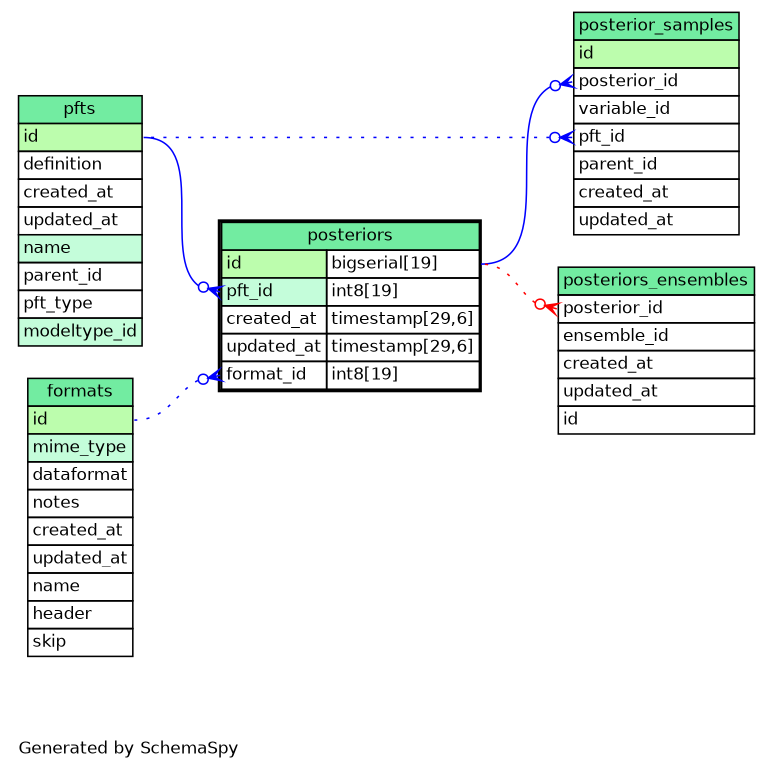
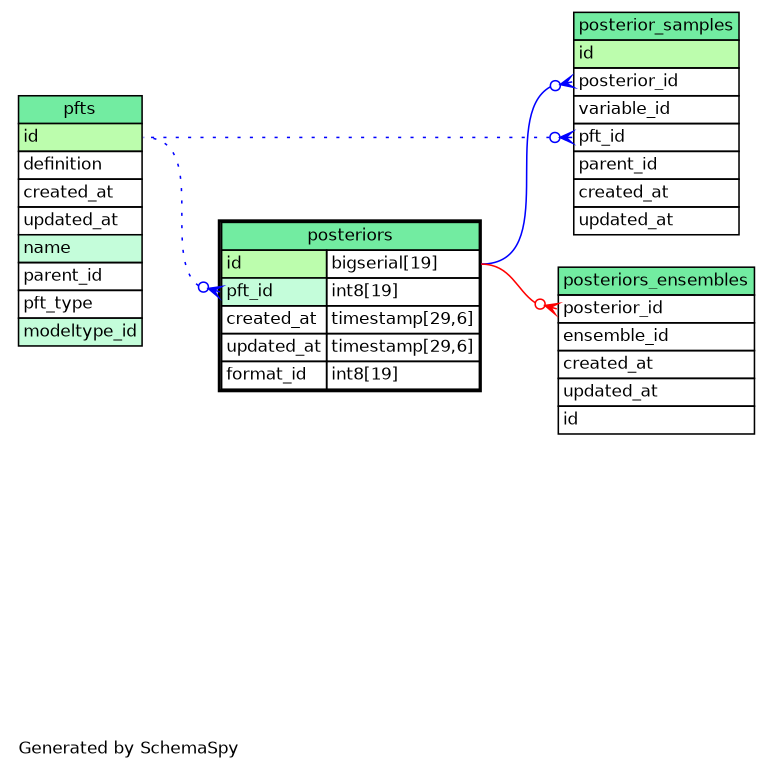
  digraph {
    bgcolor="#ffffff"
    fontname=Helvetica
    fontsize=11
    label="\nGenerated by SchemaSpy"
    labeljust=l
    nodesep=0.18
    rankdir=RL
    ranksep=0.46
    node [fontname=Helvetica fontsize=11 shape=plaintext]
    edge [arrowhead=none arrowsize=0.8 arrowtail=crowodot color=blue dir=back headport="id:e" style=dotted tailport="pft_id:w"]
    n1 [label=<     <TABLE BORDER="0" CELLBORDER="1" CELLSPACING="0" BGCOLOR="#FFFFFF">       <TR><TD COLSPAN="4" BGCOLOR="#72ECA1" ALIGN="CENTER">posterior_samples</TD></TR>       <TR><TD PORT="id" COLSPAN="4" BGCOLOR="#bcfdad !important" ALIGN="LEFT">id</TD></TR>       <TR><TD PORT="posterior_id" COLSPAN="4" ALIGN="LEFT">posterior_id</TD></TR>       <TR><TD PORT="variable_id" COLSPAN="4" ALIGN="LEFT">variable_id</TD></TR>       <TR><TD PORT="pft_id" COLSPAN="4" ALIGN="LEFT">pft_id</TD></TR>       <TR><TD PORT="parent_id" COLSPAN="4" ALIGN="LEFT">parent_id</TD></TR>       <TR><TD PORT="created_at" COLSPAN="4" ALIGN="LEFT">created_at</TD></TR>       <TR><TD PORT="updated_at" COLSPAN="4" ALIGN="LEFT">updated_at</TD></TR>     </TABLE>>]
    n2 [label=<     <TABLE BORDER="0" CELLBORDER="1" CELLSPACING="0" BGCOLOR="#FFFFFF">       <TR><TD COLSPAN="4" BGCOLOR="#72ECA1" ALIGN="CENTER">pfts</TD></TR>       <TR><TD PORT="id" COLSPAN="4" BGCOLOR="#bcfdad !important" ALIGN="LEFT">id</TD></TR>       <TR><TD PORT="definition" COLSPAN="4" ALIGN="LEFT">definition</TD></TR>       <TR><TD PORT="created_at" COLSPAN="4" ALIGN="LEFT">created_at</TD></TR>       <TR><TD PORT="updated_at" COLSPAN="4" ALIGN="LEFT">updated_at</TD></TR>       <TR><TD PORT="name" COLSPAN="4" BGCOLOR="#c4fdda !important" ALIGN="LEFT">name</TD></TR>       <TR><TD PORT="parent_id" COLSPAN="4" ALIGN="LEFT">parent_id</TD></TR>       <TR><TD PORT="pft_type" COLSPAN="4" ALIGN="LEFT">pft_type</TD></TR>       <TR><TD PORT="modeltype_id" COLSPAN="4" BGCOLOR="#c4fdda !important" ALIGN="LEFT">modeltype_id</TD></TR>     </TABLE>>]
    n3 [label=<     <TABLE BORDER="2" CELLBORDER="1" CELLSPACING="0" BGCOLOR="#FFFFFF">       <TR><TD COLSPAN="4" BGCOLOR="#72ECA1" ALIGN="CENTER">posteriors</TD></TR>       <TR><TD PORT="id" COLSPAN="3" BGCOLOR="#bcfdad !important" ALIGN="LEFT">id</TD><TD PORT="id.type" ALIGN="LEFT">bigserial[19]</TD></TR>       <TR><TD PORT="pft_id" COLSPAN="3" BGCOLOR="#c4fdda !important" ALIGN="LEFT">pft_id</TD><TD PORT="pft_id.type" ALIGN="LEFT">int8[19]</TD></TR>       <TR><TD PORT="created_at" COLSPAN="3" ALIGN="LEFT">created_at</TD><TD PORT="created_at.type" ALIGN="LEFT">timestamp[29,6]</TD></TR>       <TR><TD PORT="updated_at" COLSPAN="3" ALIGN="LEFT">updated_at</TD><TD PORT="updated_at.type" ALIGN="LEFT">timestamp[29,6]</TD></TR>       <TR><TD PORT="format_id" COLSPAN="3" ALIGN="LEFT">format_id</TD><TD PORT="format_id.type" ALIGN="LEFT">int8[19]</TD></TR>     </TABLE>>]
-   n4 [label=<     <TABLE BORDER="0" CELLBORDER="1" CELLSPACING="0" BGCOLOR="#FFFFFF">       <TR><TD COLSPAN="4" BGCOLOR="#72ECA1" ALIGN="CENTER">formats</TD></TR>       <TR><TD PORT="id" COLSPAN="4" BGCOLOR="#bcfdad !important" ALIGN="LEFT">id</TD></TR>       <TR><TD PORT="mime_type" COLSPAN="4" BGCOLOR="#c4fdda !important" ALIGN="LEFT">mime_type</TD></TR>       <TR><TD PORT="dataformat" COLSPAN="4" ALIGN="LEFT">dataformat</TD></TR>       <TR><TD PORT="notes" COLSPAN="4" ALIGN="LEFT">notes</TD></TR>       <TR><TD PORT="created_at" COLSPAN="4" ALIGN="LEFT">created_at</TD></TR>       <TR><TD PORT="updated_at" COLSPAN="4" ALIGN="LEFT">updated_at</TD></TR>       <TR><TD PORT="name" COLSPAN="4" ALIGN="LEFT">name</TD></TR>       <TR><TD PORT="header" COLSPAN="4" ALIGN="LEFT">header</TD></TR>       <TR><TD PORT="skip" COLSPAN="4" ALIGN="LEFT">skip</TD></TR>     </TABLE>>]
    n5 [label=<     <TABLE BORDER="0" CELLBORDER="1" CELLSPACING="0" BGCOLOR="#FFFFFF">       <TR><TD COLSPAN="4" BGCOLOR="#72ECA1" ALIGN="CENTER">posteriors_ensembles</TD></TR>       <TR><TD PORT="posterior_id" COLSPAN="4" ALIGN="LEFT">posterior_id</TD></TR>       <TR><TD PORT="ensemble_id" COLSPAN="4" ALIGN="LEFT">ensemble_id</TD></TR>       <TR><TD PORT="created_at" COLSPAN="4" ALIGN="LEFT">created_at</TD></TR>       <TR><TD PORT="updated_at" COLSPAN="4" ALIGN="LEFT">updated_at</TD></TR>       <TR><TD PORT="id" COLSPAN="4" ALIGN="LEFT">id</TD></TR>     </TABLE>>]
    n1 -> n2
    n1 -> n3 [headport="id.type:e" style=solid tailport="posterior_id:w"]
-   n3 -> n2 [style=solid]
-   n3 -> n4 [tailport="format_id:w"]
-   n5 -> n3 [color=red headport="id.type:e" tailport="posterior_id:w"]
+   n3 -> n2
+   n5 -> n3 [color=red headport="id.type:e" style=solid tailport="posterior_id:w"]
  }
